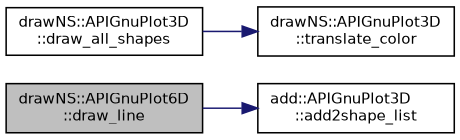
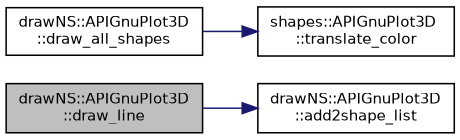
  digraph {
    rankdir=LR
    node [color=black fillcolor=white fontname=Helvetica fontsize=10 shape=record style=filled]
    edge [color=midnightblue fontname=Helvetica fontsize=10 labelfontname=Helvetica labelfontsize=10 style=solid]
-   n1 [fillcolor=grey75 fontcolor=black height=0.2 label="drawNS::APIGnuPlot6D\l::draw_line" width=0.4]
-   n2 [height=0.2 label="add::APIGnuPlot3D\l::add2shape_list" width=0.4]
+   n1 [fillcolor=grey75 fontcolor=black height=0.2 label="drawNS::APIGnuPlot3D\l::draw_line" width=0.4]
+   n2 [height=0.2 label="drawNS::APIGnuPlot3D\l::add2shape_list" width=0.4]
    n3 [height=0.2 label="drawNS::APIGnuPlot3D\l::draw_all_shapes" width=0.4]
-   n4 [height=0.2 label="drawNS::APIGnuPlot3D\l::translate_color" width=0.4]
+   n4 [height=0.2 label="shapes::APIGnuPlot3D\l::translate_color" width=0.4]
    n1 -> n2
    n3 -> n4
  }
